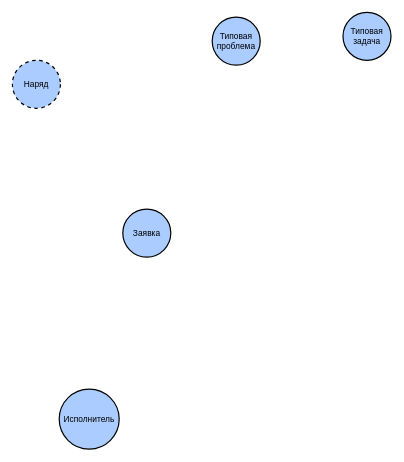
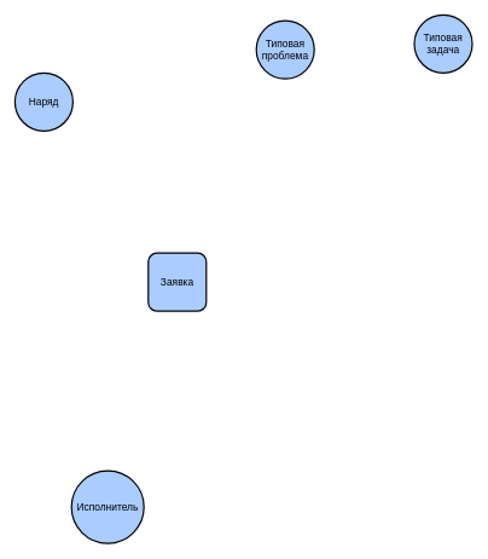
  <mxCell id="0" />
  <mxCell id="1" parent="0" />
- <mxCell id="2" value="Заявка" style="ellipse;whiteSpace=wrap;html=1;rounded=0;shadow=0;glass=0;comic=0;strokeColor=#000000;strokeWidth=2;fillColor=#acf;gradientColor=none;fontSize=14;fontColor=#000000;align=center;" vertex="1" parent="1"><mxGeometry x="204" y="348" width="80" height="80" as="geometry" /></mxCell>
- <mxCell id="3" value="Наряд" style="ellipse;whiteSpace=wrap;html=1;rounded=0;shadow=0;glass=0;comic=0;strokeColor=#000000;strokeWidth=2;fillColor=#acf;gradientColor=none;fontSize=14;fontColor=#000000;align=center;dashed=1;" vertex="1" parent="1"><mxGeometry x="20" y="100" width="80" height="80" as="geometry" /></mxCell>
+ <mxCell id="2" value="Заявка" style="whiteSpace=wrap;html=1;shadow=0;glass=0;comic=0;strokeColor=#000000;strokeWidth=2;fillColor=#acf;gradientColor=none;fontSize=14;fontColor=#000000;align=center;rounded=1;" vertex="1" parent="1"><mxGeometry x="204" y="348" width="80" height="80" as="geometry" /></mxCell>
+ <mxCell id="3" value="Наряд" style="ellipse;whiteSpace=wrap;html=1;rounded=0;shadow=0;glass=0;comic=0;strokeColor=#000000;strokeWidth=2;fillColor=#acf;gradientColor=none;fontSize=14;fontColor=#000000;align=center;" vertex="1" parent="1"><mxGeometry x="20" y="100" width="80" height="80" as="geometry" /></mxCell>
  <mxCell id="4" value="Исполнитель" style="ellipse;whiteSpace=wrap;html=1;rounded=0;shadow=0;glass=0;comic=0;strokeColor=#000000;strokeWidth=2;fillColor=#acf;gradientColor=none;fontSize=14;fontColor=#000000;align=center;" vertex="1" parent="1"><mxGeometry x="98" y="648" width="100" height="100" as="geometry" /></mxCell>
  <mxCell id="5" value="Типовая&lt;br&gt;проблема" style="ellipse;whiteSpace=wrap;html=1;rounded=0;shadow=0;glass=0;comic=0;strokeColor=#000000;strokeWidth=2;fillColor=#acf;gradientColor=none;fontSize=14;fontColor=#000000;align=center;" vertex="1" parent="1"><mxGeometry x="353" y="28" width="80" height="80" as="geometry" /></mxCell>
  <mxCell id="6" value="Типовая задача" style="ellipse;whiteSpace=wrap;html=1;rounded=0;shadow=0;glass=0;comic=0;strokeColor=#000000;strokeWidth=2;fillColor=#acf;gradientColor=none;fontSize=14;fontColor=#000000;align=center;" vertex="1" parent="1"><mxGeometry x="571" y="20" width="80" height="80" as="geometry" /></mxCell>
